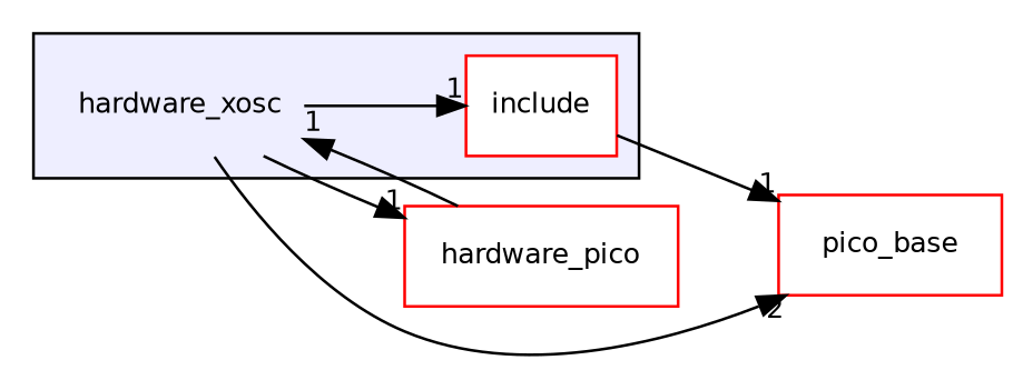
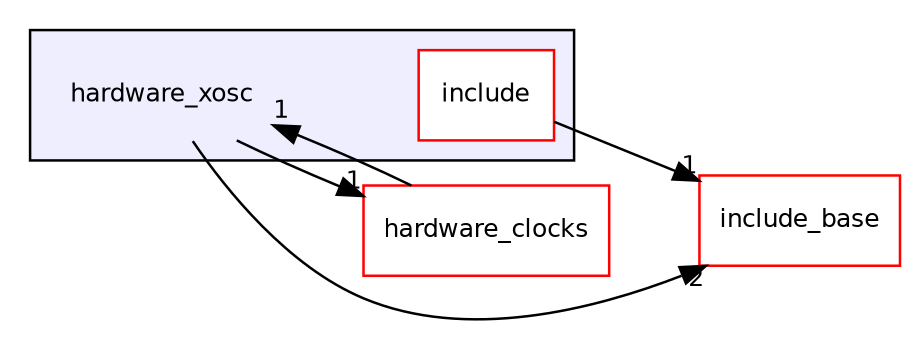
  digraph {
    compound=true
    rankdir=LR
    node [fontname=Helvetica fontsize=10 shape=box color=red fillcolor=white style=filled]
    edge [headlabel=1 labeldistance=1.5 labelfontname=Helvetica labelfontsize=10]
    n1 [label=hardware_xosc shape=plaintext color="" fillcolor="" style=""]
    n2 [label=include]
-   n3 [label=hardware_pico]
-   n4 [label=pico_base]
+   n3 [label=hardware_clocks]
+   n4 [label=include_base]
    subgraph cluster_1 {
      bgcolor="#eeeeff"
      pencolor=black
      n1
      n2
    }
-   n1 -> n2
    n1 -> n3
    n1 -> n4 [headlabel=2]
    n2 -> n4
    n3 -> n1
  }
